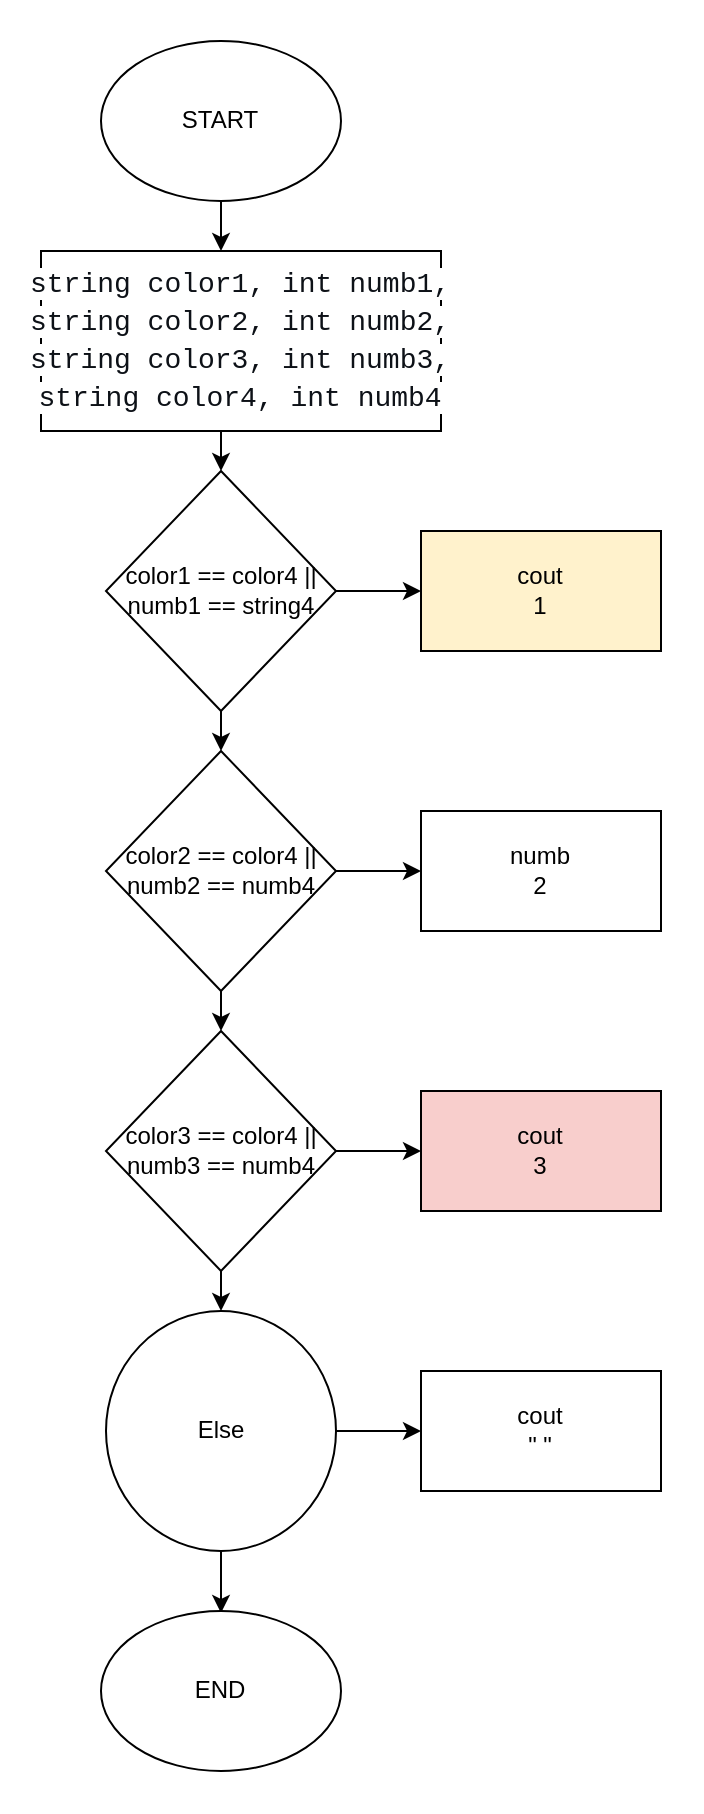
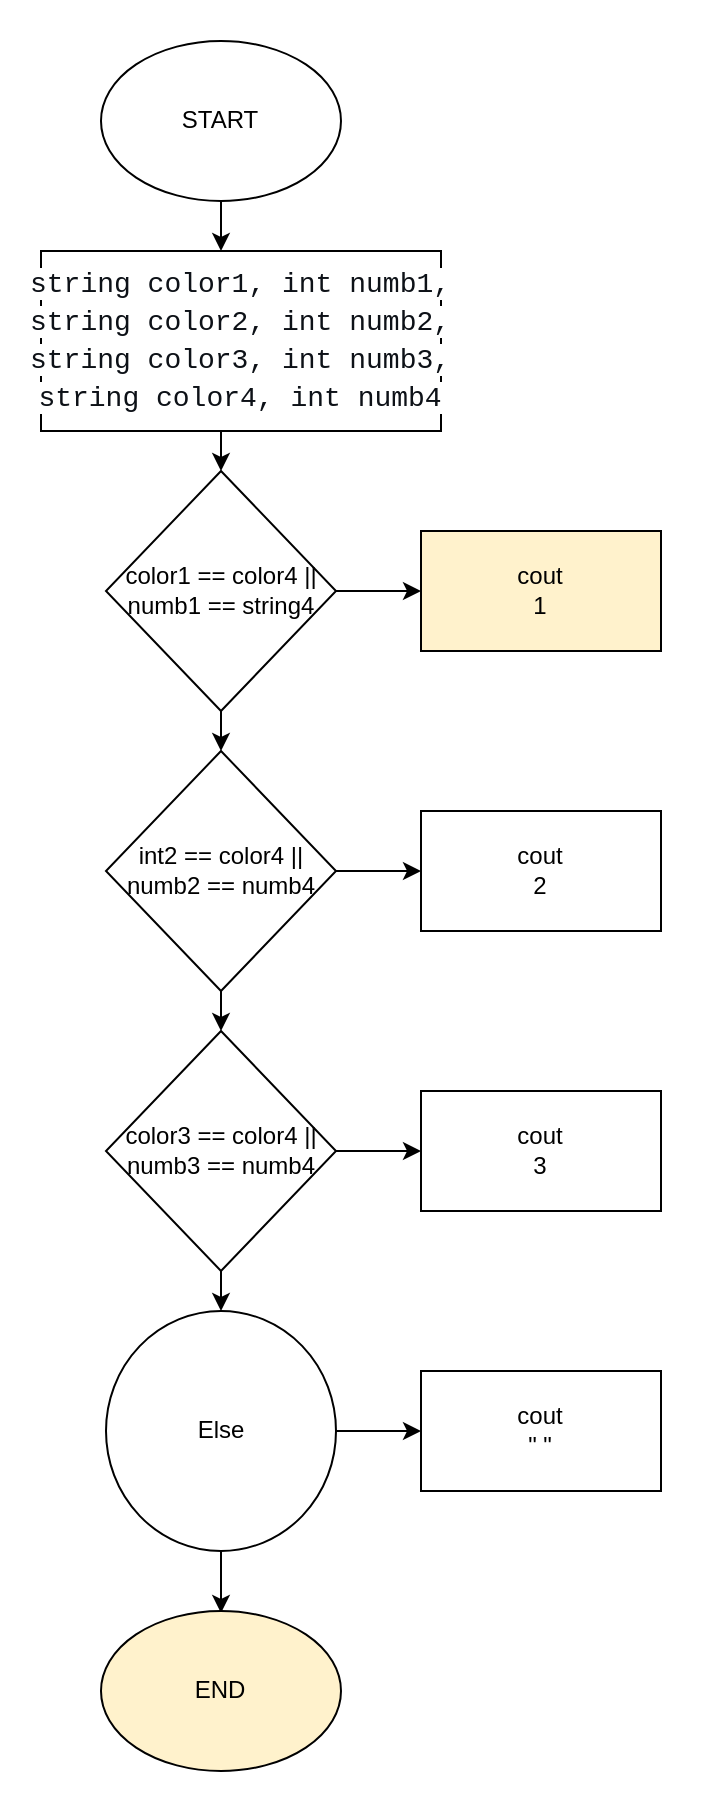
  <mxCell id="0" />
  <mxCell id="1" parent="0" />
  <mxCell id="2" value="START" style="ellipse;whiteSpace=wrap;html=1;" vertex="1" parent="1"><mxGeometry x="50" y="20" width="120" height="80" as="geometry" /></mxCell>
  <mxCell id="3" value="" style="endArrow=classic;html=1;rounded=0;exitX=0.5;exitY=1;exitDx=0;exitDy=0;" edge="1" parent="1" source="2"><mxGeometry width="50" height="50" relative="1" as="geometry"><mxPoint x="410" y="135" as="sourcePoint" /><mxPoint x="110" y="125" as="targetPoint" /></mxGeometry></mxCell>
  <mxCell id="4" value="&lt;div style=&quot;font-family: Consolas, &amp;quot;Courier New&amp;quot;, monospace; font-weight: normal; font-size: 14px; line-height: 19px; white-space: pre;&quot;&gt;&lt;div style=&quot;&quot;&gt;&lt;font style=&quot;background-color: rgb(255, 255, 255);&quot; color=&quot;#0d1117&quot;&gt;string color1, int numb1,&lt;/font&gt;&lt;/div&gt;&lt;div style=&quot;&quot;&gt;&lt;font style=&quot;background-color: rgb(255, 255, 255);&quot; color=&quot;#0d1117&quot;&gt;string color2, int numb2,&lt;/font&gt;&lt;/div&gt;&lt;div style=&quot;&quot;&gt;&lt;font style=&quot;background-color: rgb(255, 255, 255);&quot; color=&quot;#0d1117&quot;&gt;string color3, int numb3,&lt;/font&gt;&lt;/div&gt;&lt;div style=&quot;&quot;&gt;&lt;font style=&quot;background-color: rgb(255, 255, 255);&quot; color=&quot;#0d1117&quot;&gt;string color4, int numb4&lt;/font&gt;&lt;/div&gt;&lt;/div&gt;" style="rounded=0;whiteSpace=wrap;html=1;" vertex="1" parent="1"><mxGeometry x="20" y="125" width="200" height="90" as="geometry" /></mxCell>
  <mxCell id="5" value="" style="endArrow=classic;html=1;rounded=0;entryX=0.5;entryY=0;entryDx=0;entryDy=0;" edge="1" parent="1" target="6"><mxGeometry width="50" height="50" relative="1" as="geometry"><mxPoint x="110" y="215" as="sourcePoint" /><mxPoint x="110" y="235" as="targetPoint" /></mxGeometry></mxCell>
  <mxCell id="6" value="color1 == color4 || numb1 == string4" style="rhombus;whiteSpace=wrap;html=1;" vertex="1" parent="1"><mxGeometry x="52.5" y="235" width="115" height="120" as="geometry" /></mxCell>
  <mxCell id="7" value="" style="endArrow=classic;html=1;rounded=0;exitX=1;exitY=0.5;exitDx=0;exitDy=0;" edge="1" parent="1" source="6"><mxGeometry width="50" height="50" relative="1" as="geometry"><mxPoint x="410" y="265" as="sourcePoint" /><mxPoint x="210" y="295" as="targetPoint" /></mxGeometry></mxCell>
  <mxCell id="8" value="cout&lt;div&gt;1&lt;/div&gt;" style="rounded=0;whiteSpace=wrap;html=1;fillColor=#fff2cc;" vertex="1" parent="1"><mxGeometry x="210" y="265" width="120" height="60" as="geometry" /></mxCell>
  <mxCell id="9" value="" style="endArrow=classic;html=1;rounded=0;entryX=0.5;entryY=0;entryDx=0;entryDy=0;" edge="1" parent="1" target="10"><mxGeometry width="50" height="50" relative="1" as="geometry"><mxPoint x="110" y="355" as="sourcePoint" /><mxPoint x="110" y="375" as="targetPoint" /></mxGeometry></mxCell>
- <mxCell id="10" value="color2 == color4 || numb2 == numb4" style="rhombus;whiteSpace=wrap;html=1;" vertex="1" parent="1"><mxGeometry x="52.5" y="375" width="115" height="120" as="geometry" /></mxCell>
+ <mxCell id="10" value="int2 == color4 || numb2 == numb4" style="rhombus;whiteSpace=wrap;html=1;" vertex="1" parent="1"><mxGeometry x="52.5" y="375" width="115" height="120" as="geometry" /></mxCell>
  <mxCell id="11" value="" style="endArrow=classic;html=1;rounded=0;exitX=1;exitY=0.5;exitDx=0;exitDy=0;" edge="1" parent="1" source="10"><mxGeometry width="50" height="50" relative="1" as="geometry"><mxPoint x="410" y="405" as="sourcePoint" /><mxPoint x="210" y="435" as="targetPoint" /></mxGeometry></mxCell>
- <mxCell id="12" value="numb&lt;div&gt;2&lt;/div&gt;" style="rounded=0;whiteSpace=wrap;html=1;" vertex="1" parent="1"><mxGeometry x="210" y="405" width="120" height="60" as="geometry" /></mxCell>
+ <mxCell id="12" value="cout&lt;div&gt;2&lt;/div&gt;" style="rounded=0;whiteSpace=wrap;html=1;" vertex="1" parent="1"><mxGeometry x="210" y="405" width="120" height="60" as="geometry" /></mxCell>
  <mxCell id="13" value="" style="endArrow=classic;html=1;rounded=0;entryX=0.5;entryY=0;entryDx=0;entryDy=0;" edge="1" parent="1" target="14"><mxGeometry width="50" height="50" relative="1" as="geometry"><mxPoint x="110" y="495" as="sourcePoint" /><mxPoint x="110" y="515" as="targetPoint" /></mxGeometry></mxCell>
  <mxCell id="14" value="color3 == color4 || numb3 == numb4" style="rhombus;whiteSpace=wrap;html=1;" vertex="1" parent="1"><mxGeometry x="52.5" y="515" width="115" height="120" as="geometry" /></mxCell>
  <mxCell id="15" value="" style="endArrow=classic;html=1;rounded=0;exitX=1;exitY=0.5;exitDx=0;exitDy=0;" edge="1" parent="1" source="14"><mxGeometry width="50" height="50" relative="1" as="geometry"><mxPoint x="410" y="545" as="sourcePoint" /><mxPoint x="210" y="575" as="targetPoint" /></mxGeometry></mxCell>
- <mxCell id="16" value="cout&lt;div&gt;3&lt;/div&gt;" style="rounded=0;whiteSpace=wrap;html=1;fillColor=#f8cecc;" vertex="1" parent="1"><mxGeometry x="210" y="545" width="120" height="60" as="geometry" /></mxCell>
+ <mxCell id="16" value="cout&lt;div&gt;3&lt;/div&gt;" style="rounded=0;whiteSpace=wrap;html=1;" vertex="1" parent="1"><mxGeometry x="210" y="545" width="120" height="60" as="geometry" /></mxCell>
  <mxCell id="17" value="" style="endArrow=classic;html=1;rounded=0;entryX=0.5;entryY=0;entryDx=0;entryDy=0;" edge="1" parent="1" target="18"><mxGeometry width="50" height="50" relative="1" as="geometry"><mxPoint x="110" y="635" as="sourcePoint" /><mxPoint x="110" y="655" as="targetPoint" /></mxGeometry></mxCell>
  <mxCell id="18" value="Else" style="ellipse;whiteSpace=wrap;html=1;" vertex="1" parent="1"><mxGeometry x="52.5" y="655" width="115" height="120" as="geometry" /></mxCell>
  <mxCell id="19" value="" style="endArrow=classic;html=1;rounded=0;exitX=1;exitY=0.5;exitDx=0;exitDy=0;" edge="1" parent="1" source="18"><mxGeometry width="50" height="50" relative="1" as="geometry"><mxPoint x="410" y="685" as="sourcePoint" /><mxPoint x="210" y="715" as="targetPoint" /></mxGeometry></mxCell>
  <mxCell id="20" value="cout&lt;div&gt;&quot; &quot;&lt;/div&gt;" style="rounded=0;whiteSpace=wrap;html=1;" vertex="1" parent="1"><mxGeometry x="210" y="685" width="120" height="60" as="geometry" /></mxCell>
  <mxCell id="21" value="" style="endArrow=classic;html=1;rounded=0;exitX=0.5;exitY=1;exitDx=0;exitDy=0;" edge="1" parent="1" source="18"><mxGeometry width="50" height="50" relative="1" as="geometry"><mxPoint x="410" y="605" as="sourcePoint" /><mxPoint x="110" y="806" as="targetPoint" /></mxGeometry></mxCell>
- <mxCell id="22" value="END" style="ellipse;whiteSpace=wrap;html=1;" vertex="1" parent="1"><mxGeometry x="50" y="805" width="120" height="80" as="geometry" /></mxCell>
+ <mxCell id="22" value="END" style="ellipse;whiteSpace=wrap;html=1;fillColor=#fff2cc;" vertex="1" parent="1"><mxGeometry x="50" y="805" width="120" height="80" as="geometry" /></mxCell>
